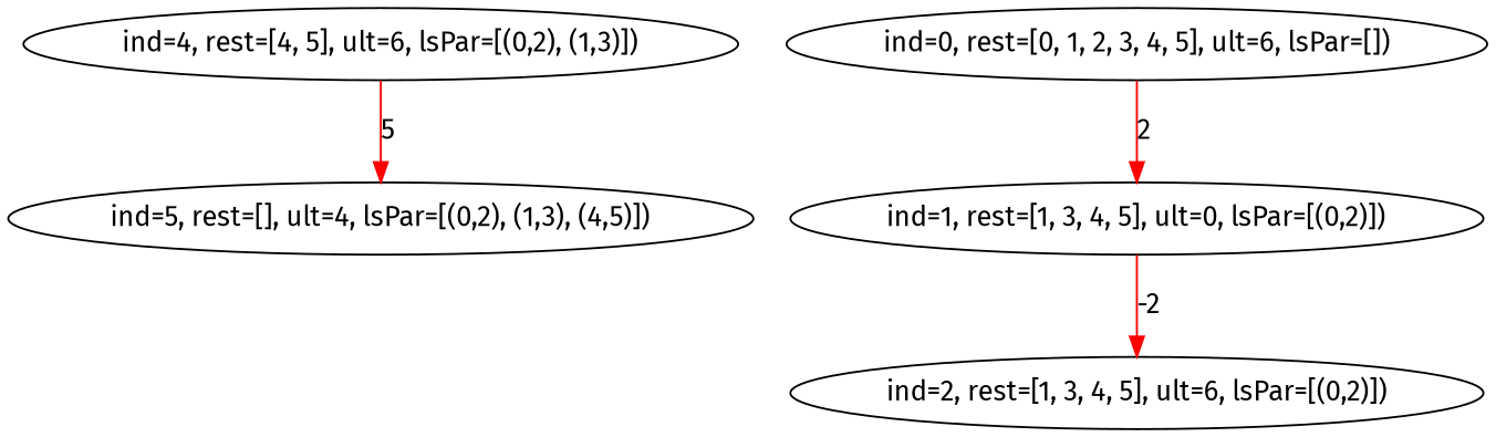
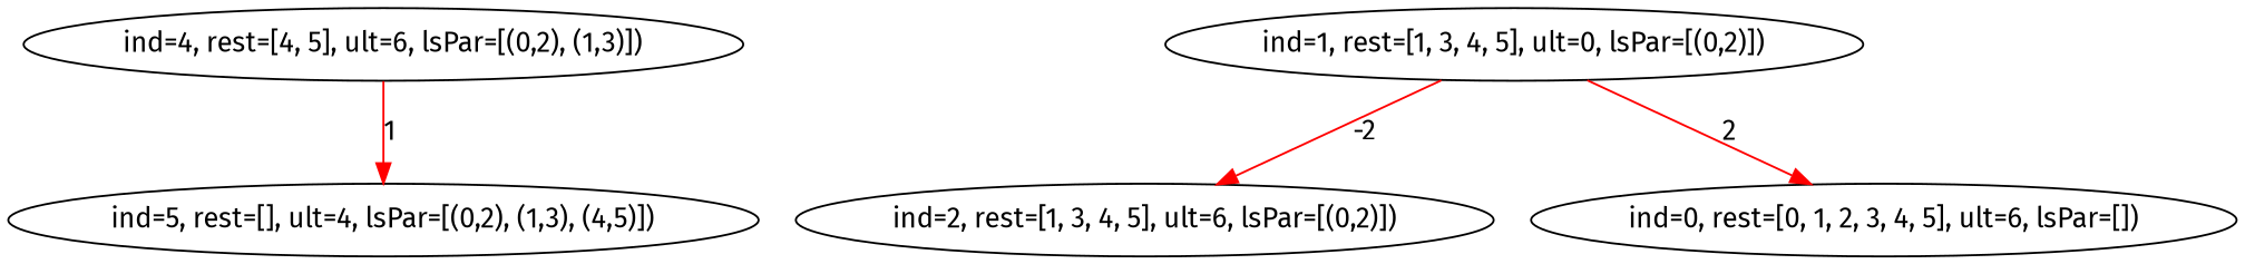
  strict digraph {
    fontname="Fira Sans"
    node [fontname="Fira Sans"]
    edge [color=red fontname="Fira Sans"]
    n1 [label="ind=4, rest=[4, 5], ult=6, lsPar=[(0,2), (1,3)])"]
    n2 [label="ind=5, rest=[], ult=4, lsPar=[(0,2), (1,3), (4,5)])"]
    n3 [label="ind=2, rest=[1, 3, 4, 5], ult=6, lsPar=[(0,2)])"]
    n4 [label="ind=0, rest=[0, 1, 2, 3, 4, 5], ult=6, lsPar=[])"]
    n5 [label="ind=1, rest=[1, 3, 4, 5], ult=0, lsPar=[(0,2)])"]
-   n1 -> n2 [label=5]
-   n4 -> n5 [label=2]
+   n1 -> n2 [label=1]
+   n5 -> n4 [label=2]
    n5 -> n3 [label=-2]
  }
